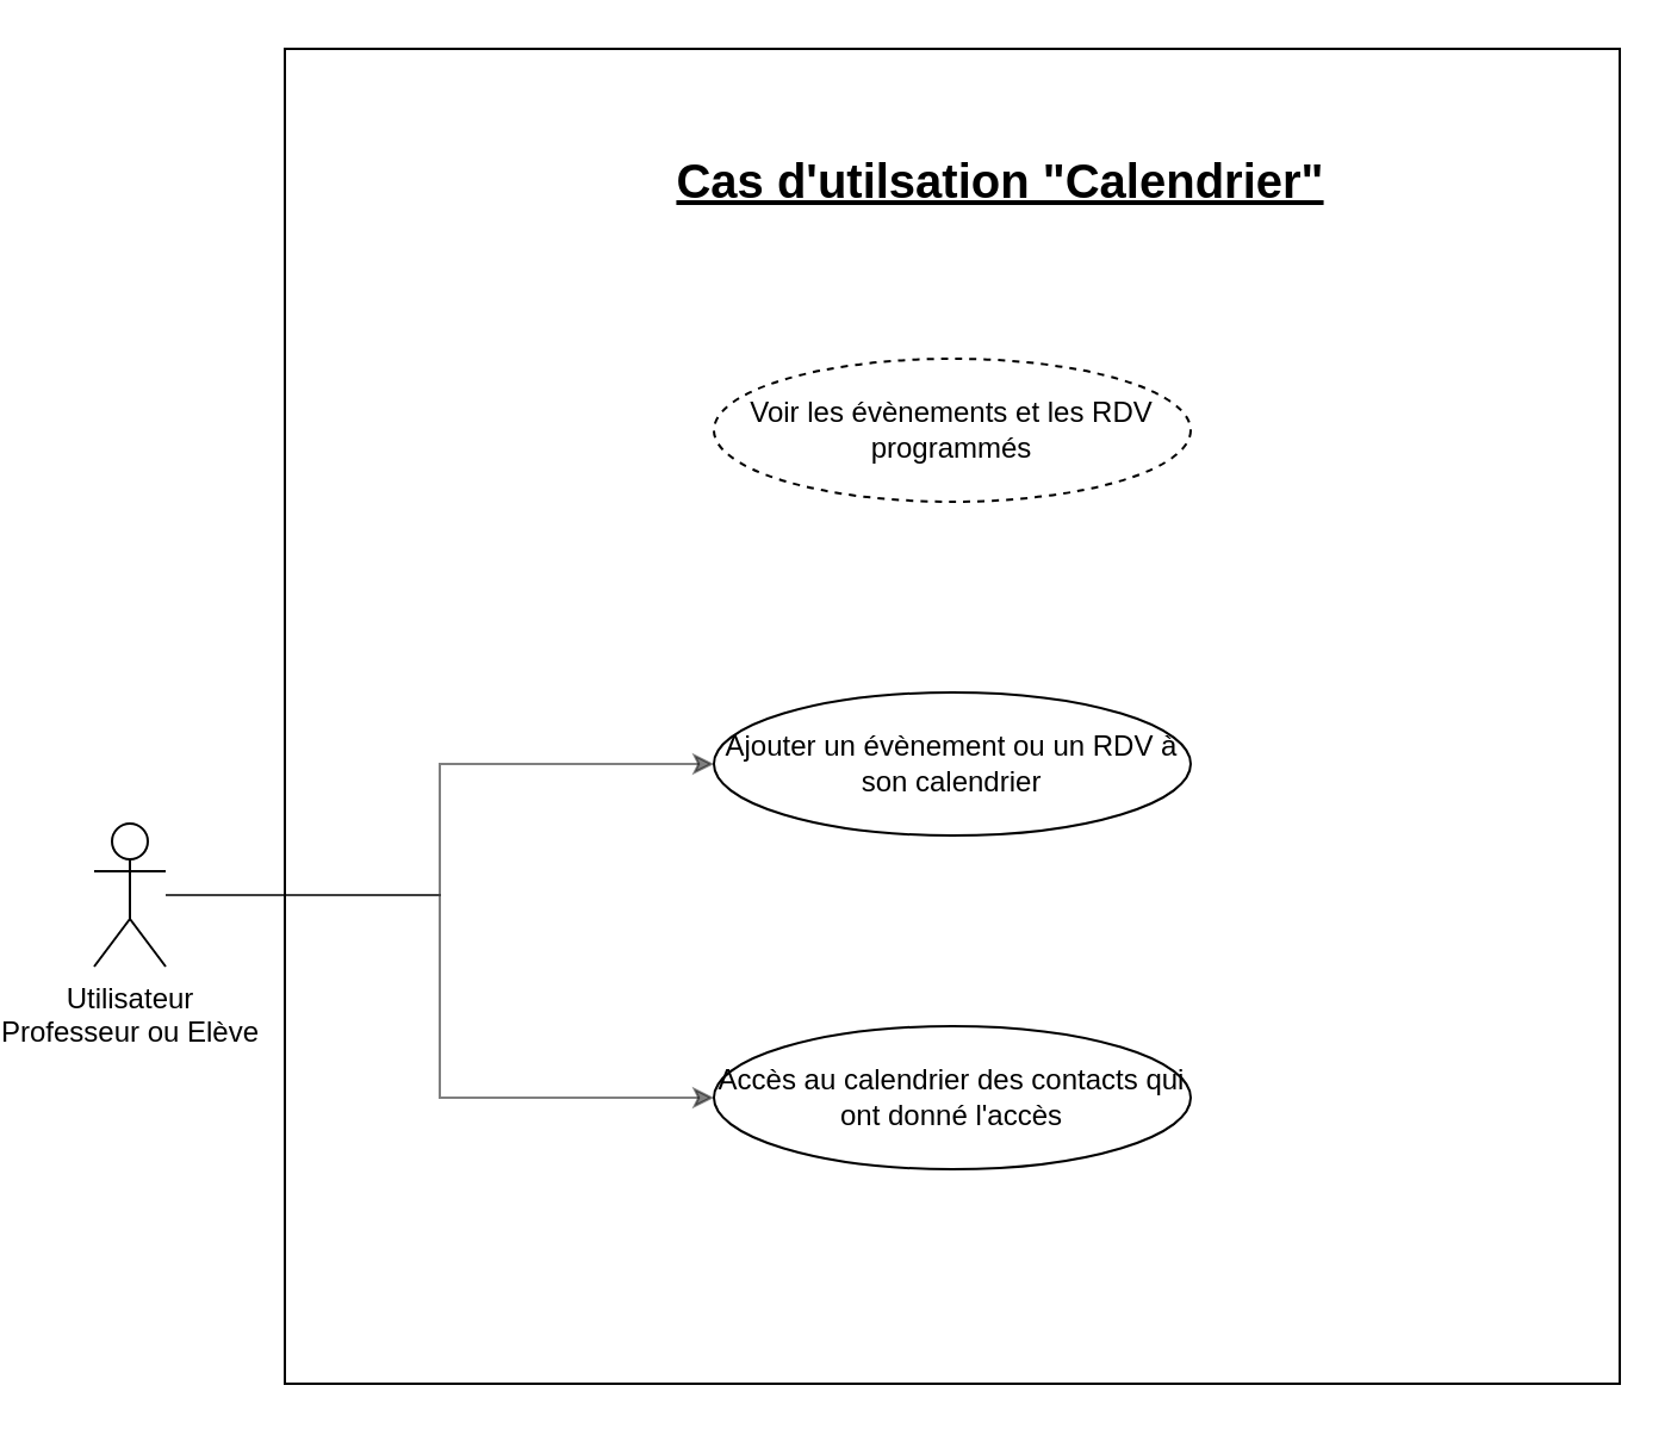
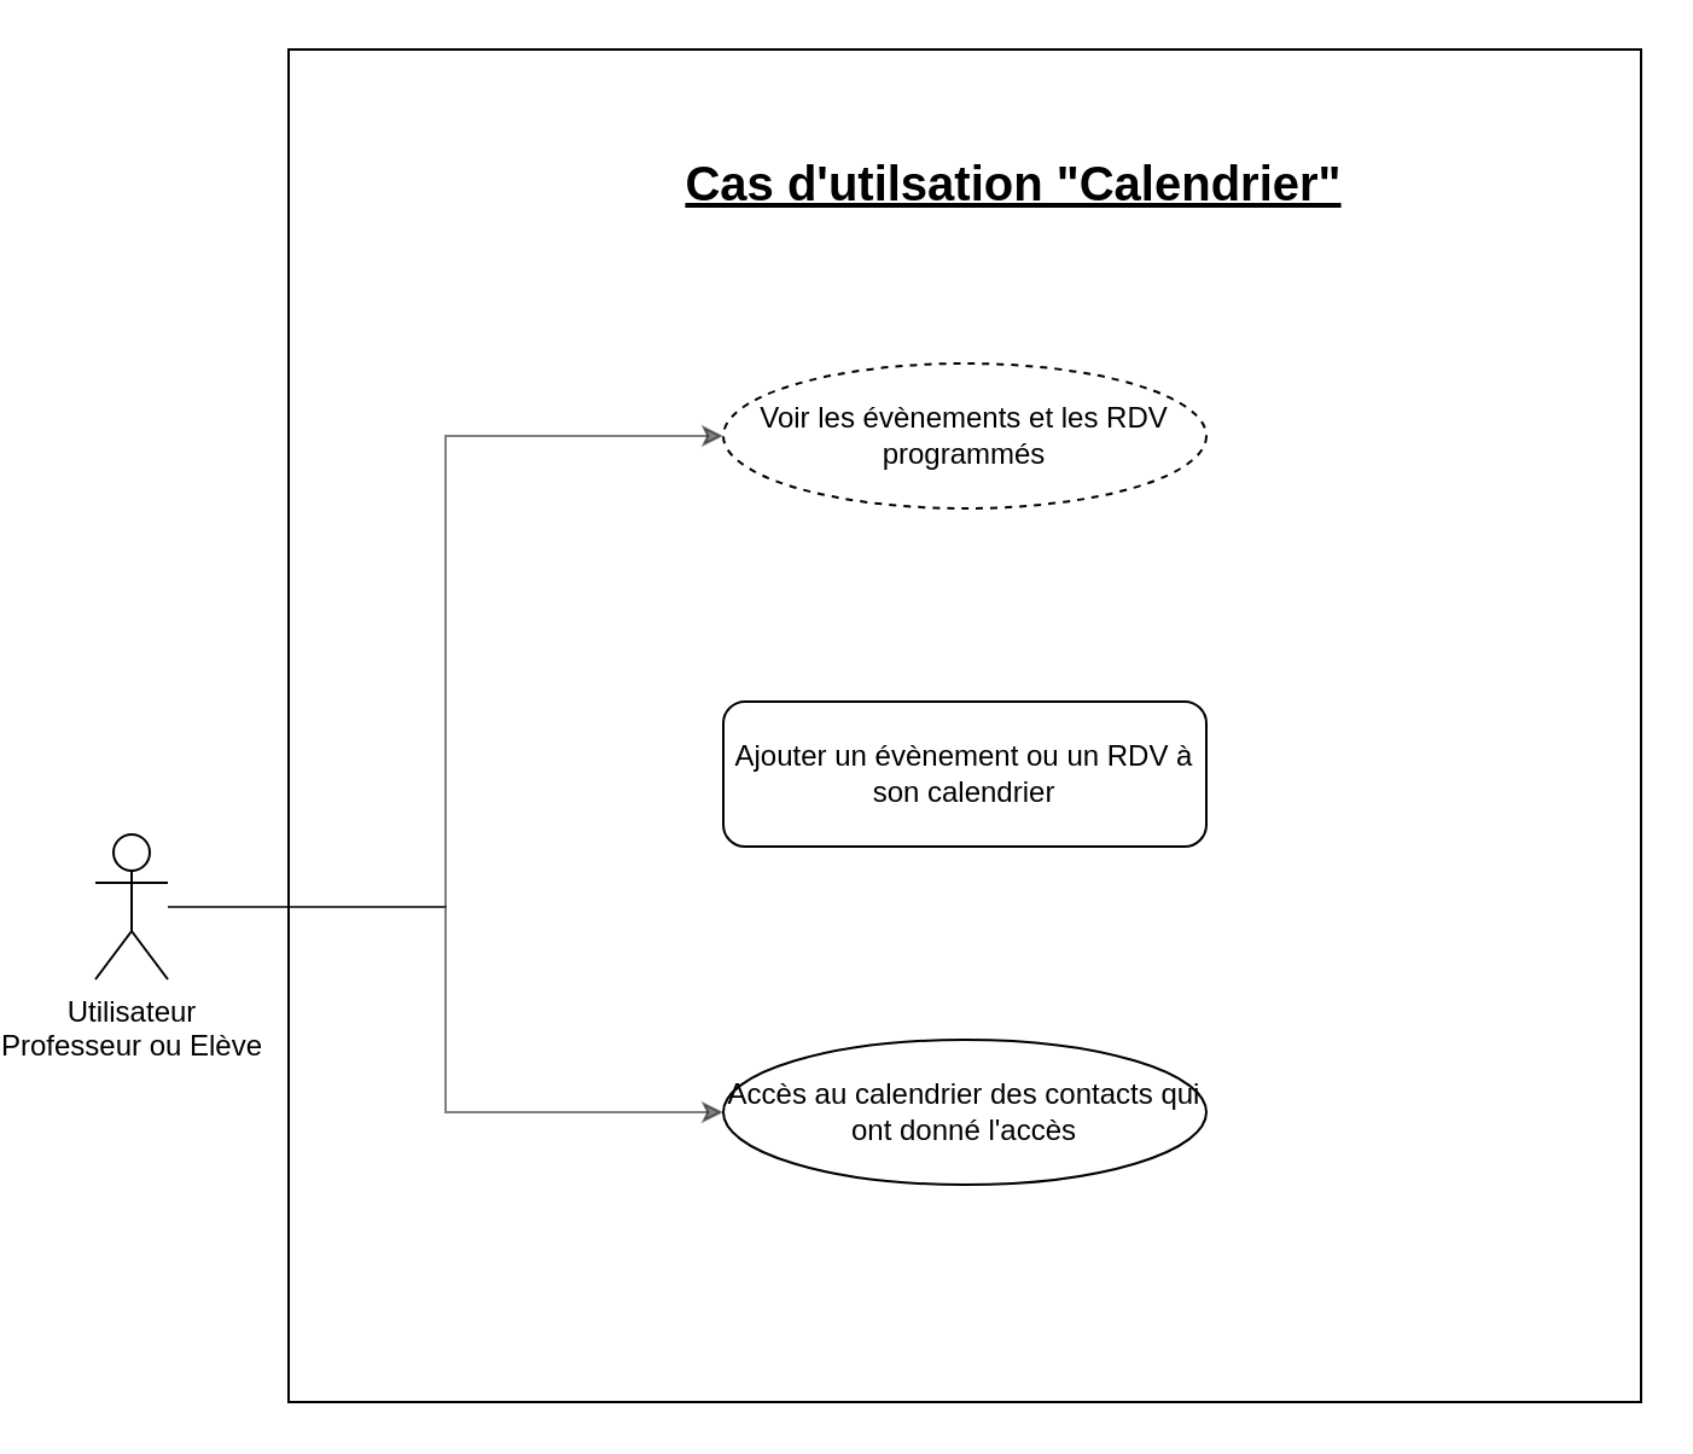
  <mxCell id="0" />
  <mxCell id="1" parent="0" />
  <mxCell id="2" value="" style="whiteSpace=wrap;html=1;aspect=fixed;fontSize=20;" parent="1" vertex="1"><mxGeometry x="100" width="560" height="560" as="geometry" y="20" /></mxCell>
- <mxCell id="4" style="edgeStyle=orthogonalEdgeStyle;rounded=0;orthogonalLoop=1;jettySize=auto;html=1;entryX=0;entryY=0.5;entryDx=0;entryDy=0;opacity=50;" parent="1" source="6" target="10" edge="1"><mxGeometry relative="1" as="geometry" /></mxCell>
+ <mxCell id="3" style="edgeStyle=orthogonalEdgeStyle;rounded=0;orthogonalLoop=1;jettySize=auto;html=1;entryX=0;entryY=0.5;entryDx=0;entryDy=0;opacity=50;" parent="1" source="6" target="7" edge="1"><mxGeometry relative="1" as="geometry" /></mxCell>
  <mxCell id="5" style="edgeStyle=orthogonalEdgeStyle;rounded=0;orthogonalLoop=1;jettySize=auto;html=1;entryX=0;entryY=0.5;entryDx=0;entryDy=0;opacity=50;" parent="1" source="6" target="8" edge="1"><mxGeometry relative="1" as="geometry" /></mxCell>
  <mxCell id="6" value="Utilisateur&lt;br&gt;Professeur ou Elève" style="shape=umlActor;verticalLabelPosition=bottom;verticalAlign=top;html=1;outlineConnect=0;" parent="1" vertex="1"><mxGeometry x="20" y="345" width="30" height="60" as="geometry" /></mxCell>
  <mxCell id="7" value="Voir les évènements et les RDV programmés" style="ellipse;whiteSpace=wrap;html=1;dashed=1;" parent="1" vertex="1"><mxGeometry x="280" y="150" width="200" height="60" as="geometry" /></mxCell>
  <mxCell id="8" value="Accès au calendrier des contacts qui ont donné l'accès" style="ellipse;whiteSpace=wrap;html=1;" parent="1" vertex="1"><mxGeometry x="280" y="430" width="200" height="60" as="geometry" /></mxCell>
  <mxCell id="9" value="Cas d'utilsation &quot;Calendrier&quot;" style="text;html=1;align=center;verticalAlign=middle;resizable=0;points=[];autosize=1;strokeColor=none;fontStyle=5;fontSize=20;" parent="1" vertex="1"><mxGeometry x="255" y="60" width="290" height="30" as="geometry" /></mxCell>
- <mxCell id="10" value="Ajouter un évènement ou un RDV à son calendrier" style="ellipse;whiteSpace=wrap;html=1;" parent="1" vertex="1"><mxGeometry x="280" y="290" width="200" height="60" as="geometry" /></mxCell>
+ <mxCell id="10" value="Ajouter un évènement ou un RDV à son calendrier" style="whiteSpace=wrap;html=1;rounded=1;" parent="1" vertex="1"><mxGeometry x="280" y="290" width="200" height="60" as="geometry" /></mxCell>
